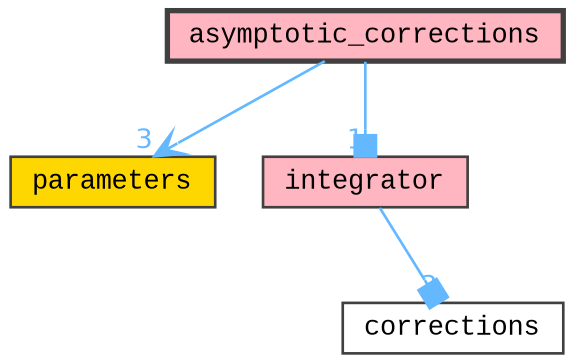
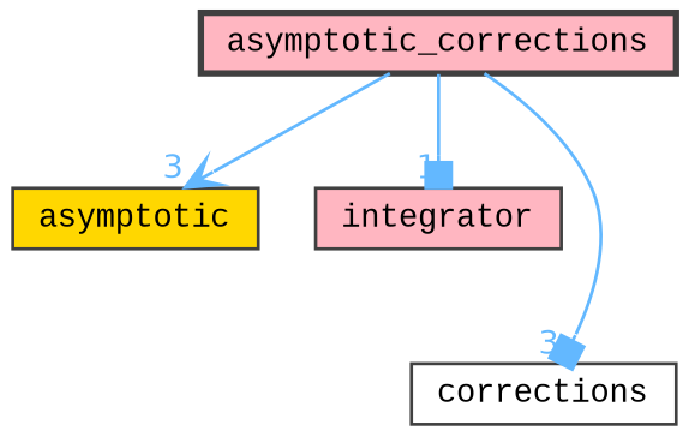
  digraph {
    compound=true
    fontname="Liberation Mono"
    node [color=grey25 fillcolor=lightpink fontname="Liberation Mono" fontsize=10 shape=box style=filled]
    edge [arrowhead=box color=steelblue1 fontcolor=steelblue1 fontname="Liberation Mono" fontsize=10 headlabel=3 labeldistance=1.5 labelfontname=Helvetica labelfontsize=10]
    n1 [height=0.2 label=asymptotic_corrections style="filled,bold" width=0.4]
-   n2 [fillcolor=gold height=0.2 label=parameters width=0.4]
+   n2 [fillcolor=gold height=0.2 label=asymptotic width=0.4]
    n3 [height=0.2 label=integrator width=0.4]
    n4 [fillcolor=white height=0.2 label=corrections width=0.4]
    n1 -> n2 [arrowhead=vee]
    n1 -> n3 [headlabel=1]
-   n3 -> n4
+   n1 -> n4
  }
